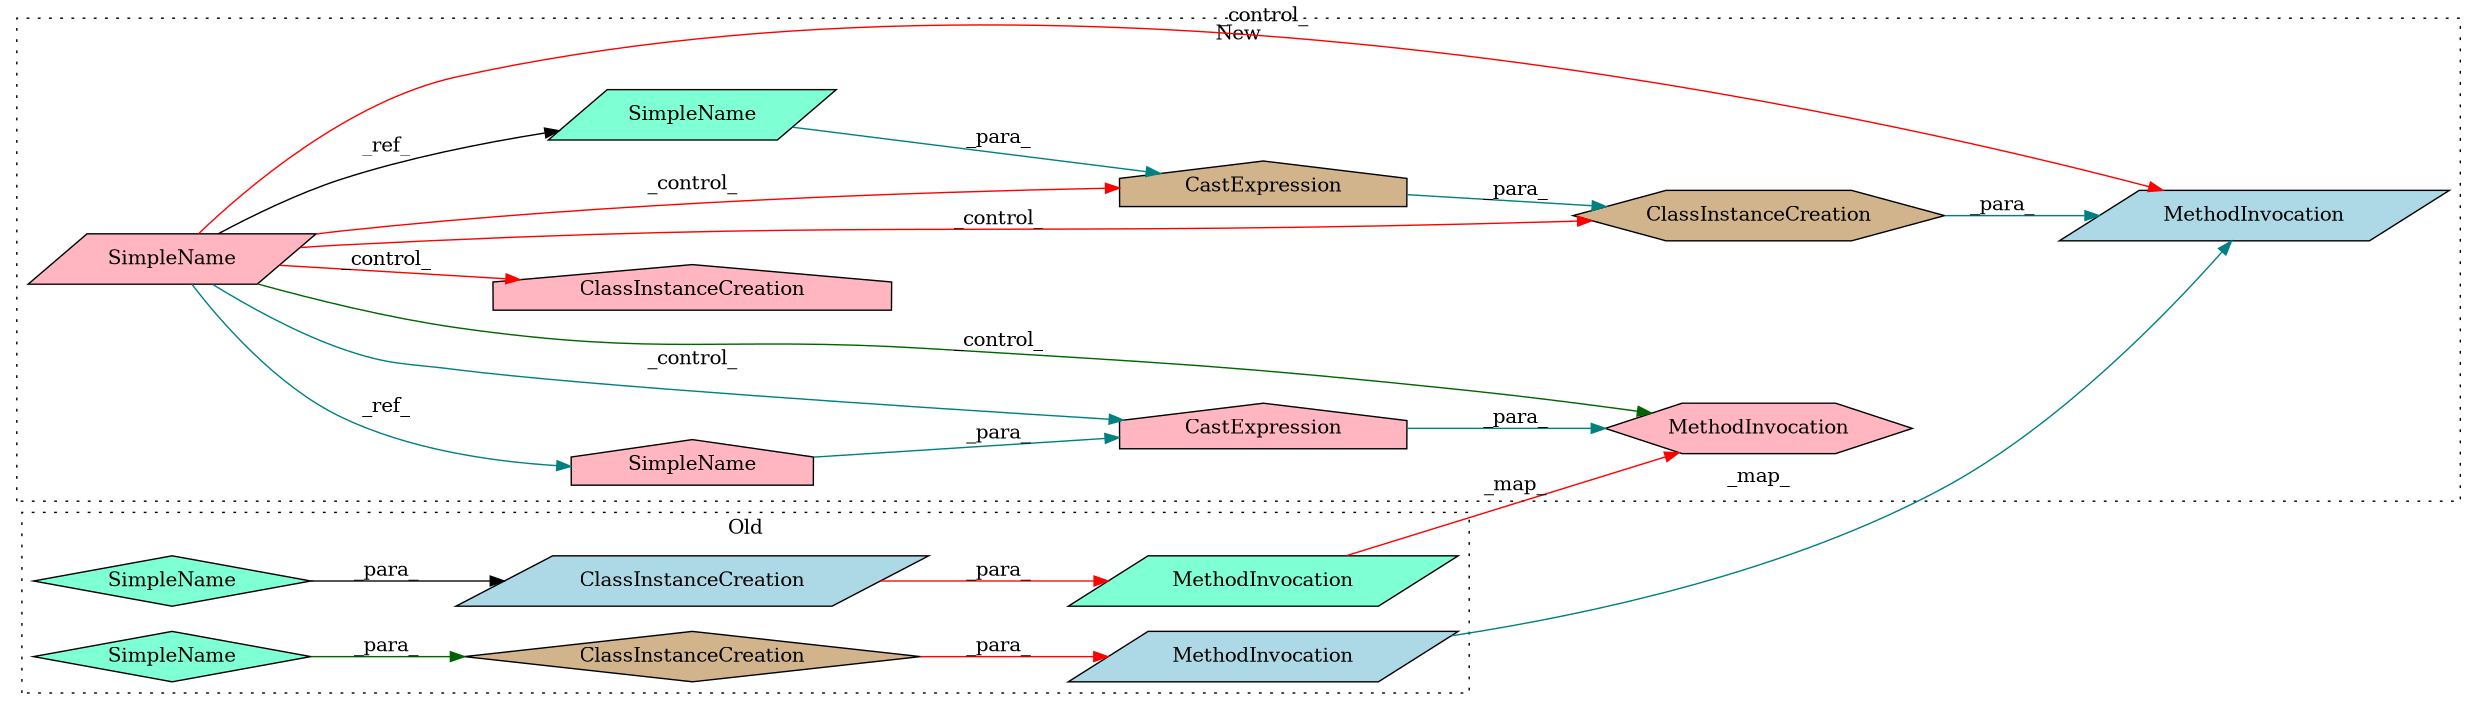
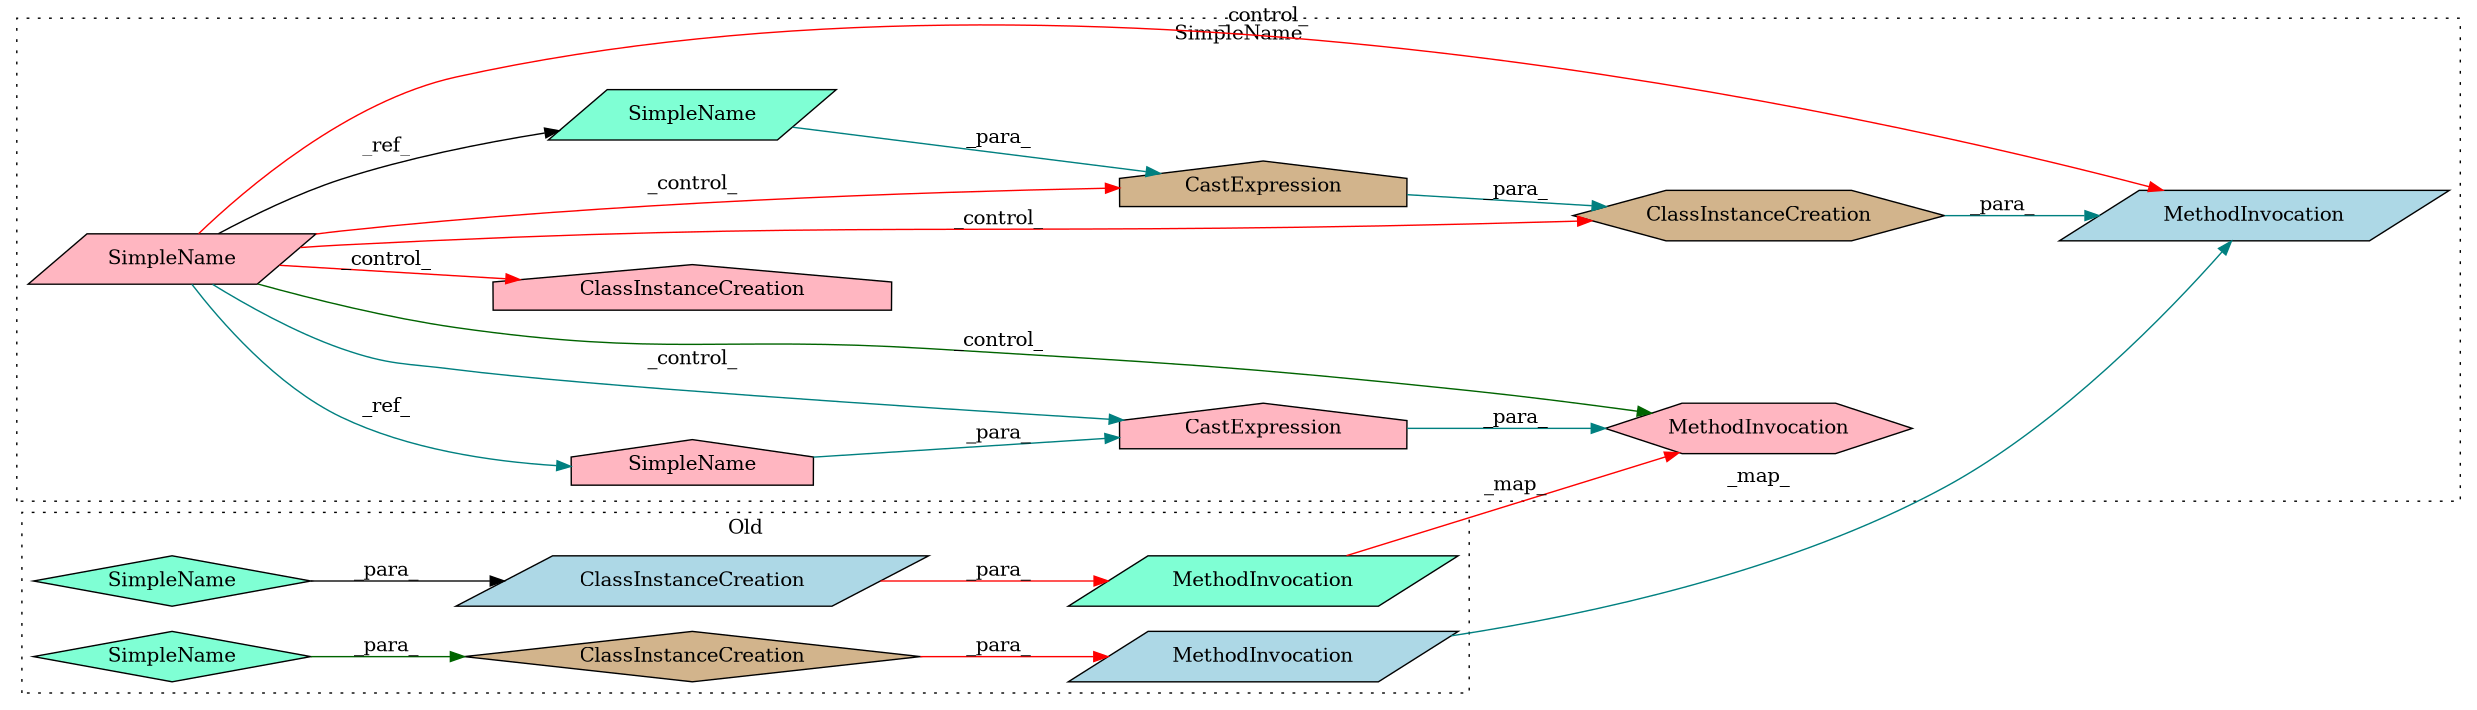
  digraph {
    rankdir=LR
    node [a=42 l=6 shape=parallelogram style=filled fillcolor=lightpink]
    edge [color=teal]
    n1 [a=14 l="9,1" label=ClassInstanceCreation s="911,926" fillcolor=lightblue]
    n2 [a=14 l="11,1" label=ClassInstanceCreation s="1056,1073" shape=diamond fillcolor=tan]
    n3 [a=32 l="10,1" label=MethodInvocation s="901,927" fillcolor=aquamarine]
    n4 [a=32 l="10,1" label=MethodInvocation s="1046,1074" fillcolor=lightblue]
    n5 [label=SimpleName s=1067 shape=diamond fillcolor=aquamarine]
    n6 [label=SimpleName s=920 shape=diamond fillcolor=aquamarine]
    n7 [a=11 l=43 label=CastExpression s=1086 shape=house]
    n8 [a=11 l=49 label=CastExpression s=1276 shape=house fillcolor=tan]
    n9 [a=14 l="11,1" label=ClassInstanceCreation s="1265,1331" shape=hexagon fillcolor=tan]
    n10 [a=14 l="11,1" label=ClassInstanceCreation s="891,953" shape=house]
    n11 [a=32 l="10,1" label=MethodInvocation s="1255,1332" fillcolor=lightblue]
    n12 [a=32 l="10,1" label=MethodInvocation s="1067,1136" shape=hexagon]
    n13 [label=SimpleName s=557]
    n14 [label=SimpleName s=1129 shape=house]
    n15 [label=SimpleName s=1325 fillcolor=aquamarine]
    subgraph cluster_1 {
      label=Old
      style=dotted
      n1
      n2
      n3
      n4
      n5
      n6
    }
    subgraph cluster_2 {
-     label=New
+     label=SimpleName
      style=dotted
      n7
      n8
      n9
      n10
      n11
      n12
      n13
      n14
      n15
    }
    n1 -> n3 [label=_para_ color=red]
    n2 -> n4 [label=_para_ color=red]
    n3 -> n12 [label=_map_ color=red]
    n4 -> n11 [label=_map_]
    n5 -> n2 [label=_para_ color=darkgreen]
    n6 -> n1 [label=_para_ color=black]
    n7 -> n12 [label=_para_]
    n8 -> n9 [label=_para_]
    n9 -> n11 [label=_para_]
    n13 -> n7 [label=_control_]
    n13 -> n8 [label=_control_ color=red]
    n13 -> n9 [label=_control_ color=red]
    n13 -> n10 [label=_control_ color=red]
    n13 -> n11 [label=_control_ color=red]
    n13 -> n12 [label=_control_ color=darkgreen]
    n13 -> n14 [label=_ref_]
    n13 -> n15 [label=_ref_ color=black]
    n14 -> n7 [label=_para_]
    n15 -> n8 [label=_para_]
  }
